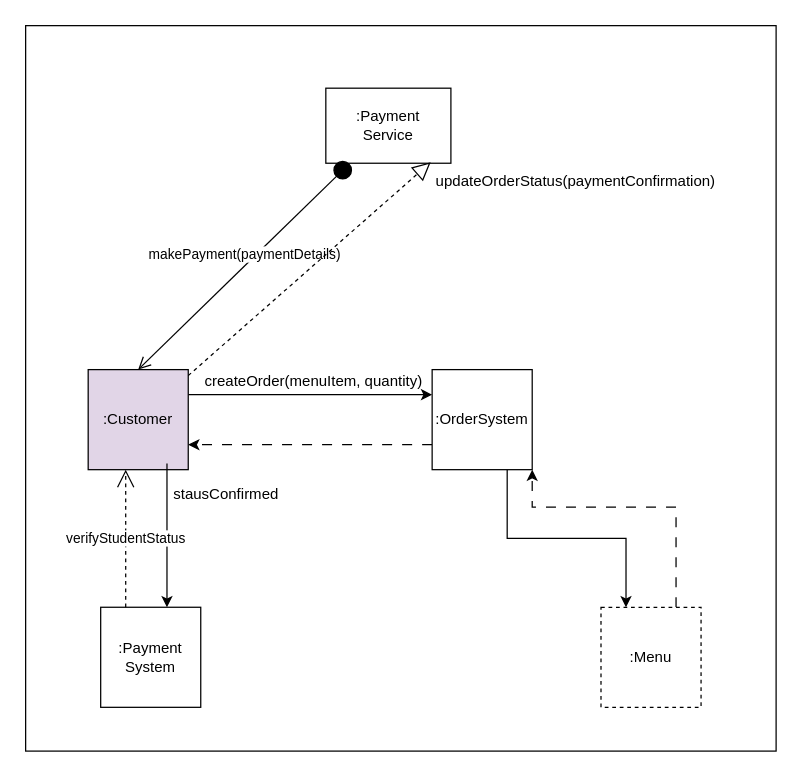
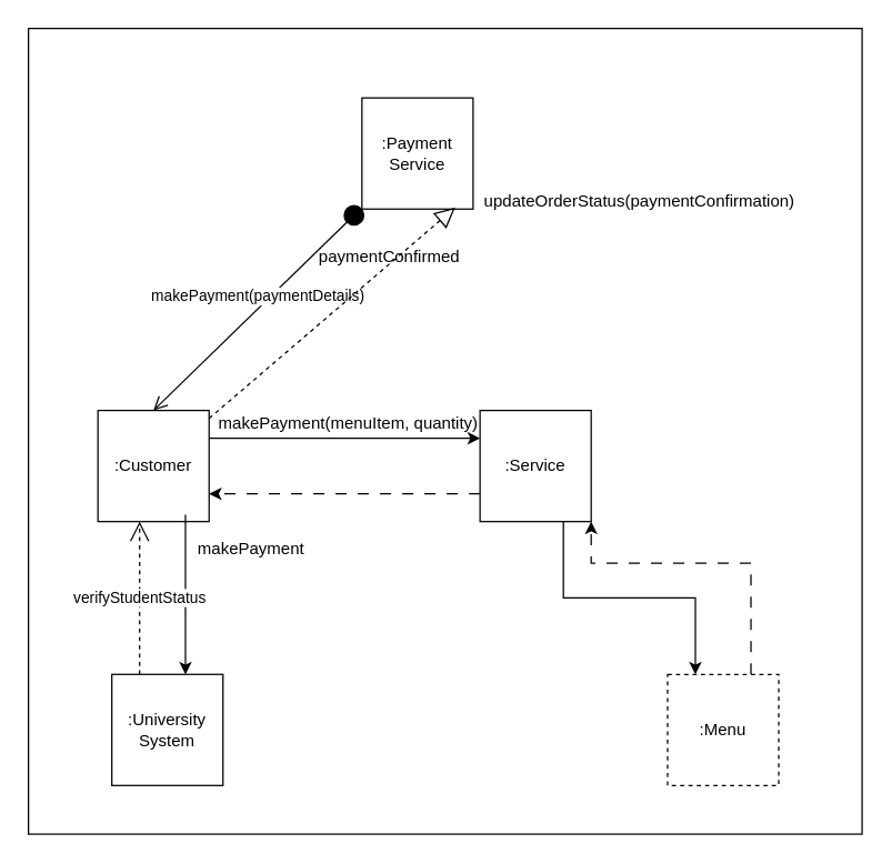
  <mxCell id="0" />
  <mxCell id="1" parent="0" />
  <mxCell id="2" value="" style="rounded=0;whiteSpace=wrap;html=1;" vertex="1" parent="1"><mxGeometry x="20" y="20" width="600" height="580" as="geometry" /></mxCell>
  <mxCell id="3" style="edgeStyle=orthogonalEdgeStyle;rounded=0;orthogonalLoop=1;jettySize=auto;html=1;exitX=1;exitY=0.25;exitDx=0;exitDy=0;entryX=0;entryY=0.25;entryDx=0;entryDy=0;" edge="1" parent="1" source="4" target="8"><mxGeometry relative="1" as="geometry" /></mxCell>
- <mxCell id="4" value=":Customer" style="whiteSpace=wrap;html=1;aspect=fixed;fillColor=#e1d5e7;" vertex="1" parent="1"><mxGeometry x="70" y="295" width="80" height="80" as="geometry" /></mxCell>
+ <mxCell id="4" value=":Customer" style="whiteSpace=wrap;html=1;aspect=fixed;" vertex="1" parent="1"><mxGeometry x="70" y="295" width="80" height="80" as="geometry" /></mxCell>
  <mxCell id="5" style="edgeStyle=orthogonalEdgeStyle;rounded=0;orthogonalLoop=1;jettySize=auto;html=1;entryX=0.75;entryY=0;entryDx=0;entryDy=0;" edge="1" parent="1"><mxGeometry relative="1" as="geometry"><mxPoint x="133" y="370" as="sourcePoint" /><mxPoint x="133" y="485" as="targetPoint" /></mxGeometry></mxCell>
  <mxCell id="6" style="edgeStyle=orthogonalEdgeStyle;rounded=0;orthogonalLoop=1;jettySize=auto;html=1;exitX=0.75;exitY=1;exitDx=0;exitDy=0;entryX=0.25;entryY=0;entryDx=0;entryDy=0;" edge="1" parent="1" source="8" target="12"><mxGeometry relative="1" as="geometry" /></mxCell>
  <mxCell id="7" style="edgeStyle=orthogonalEdgeStyle;rounded=0;orthogonalLoop=1;jettySize=auto;html=1;exitX=0;exitY=0.75;exitDx=0;exitDy=0;entryX=1;entryY=0.75;entryDx=0;entryDy=0;dashed=1;dashPattern=8 8;" edge="1" parent="1" source="8" target="4"><mxGeometry relative="1" as="geometry" /></mxCell>
- <mxCell id="8" value=":OrderSystem" style="whiteSpace=wrap;html=1;aspect=fixed;" vertex="1" parent="1"><mxGeometry x="345" y="295" width="80" height="80" as="geometry" /></mxCell>
- <mxCell id="9" value=":Payment&lt;br&gt;System" style="whiteSpace=wrap;html=1;aspect=fixed;" vertex="1" parent="1"><mxGeometry x="80" y="485" width="80" height="80" as="geometry" /></mxCell>
- <mxCell id="10" value=":Payment&lt;br&gt;Service" style="whiteSpace=wrap;html=1;aspect=fixed;" vertex="1" parent="1"><mxGeometry x="260" y="70" width="100" height="60" as="geometry" /></mxCell>
+ <mxCell id="8" value=":Service" style="whiteSpace=wrap;html=1;aspect=fixed;" vertex="1" parent="1"><mxGeometry x="345" y="295" width="80" height="80" as="geometry" /></mxCell>
+ <mxCell id="9" value=":University&lt;br&gt;System" style="whiteSpace=wrap;html=1;aspect=fixed;" vertex="1" parent="1"><mxGeometry x="80" y="485" width="80" height="80" as="geometry" /></mxCell>
+ <mxCell id="10" value=":Payment&lt;br&gt;Service" style="whiteSpace=wrap;html=1;aspect=fixed;" vertex="1" parent="1"><mxGeometry x="260" y="70" width="80" height="80" as="geometry" /></mxCell>
  <mxCell id="11" style="edgeStyle=orthogonalEdgeStyle;rounded=0;orthogonalLoop=1;jettySize=auto;html=1;exitX=0.75;exitY=0;exitDx=0;exitDy=0;entryX=1;entryY=1;entryDx=0;entryDy=0;dashed=1;dashPattern=8 8;" edge="1" parent="1" source="12" target="8"><mxGeometry relative="1" as="geometry"><Array as="points"><mxPoint x="540" y="405" /><mxPoint x="425" y="405" /></Array></mxGeometry></mxCell>
  <mxCell id="12" value=":Menu" style="whiteSpace=wrap;html=1;aspect=fixed;dashed=1;" vertex="1" parent="1"><mxGeometry x="480" y="485" width="80" height="80" as="geometry" /></mxCell>
- <mxCell id="13" value="createOrder(menuItem, quantity)" style="text;html=1;align=center;verticalAlign=middle;resizable=0;points=[];autosize=1;strokeColor=none;fillColor=none;" vertex="1" parent="1"><mxGeometry x="150" y="290" width="200" height="30" as="geometry" /></mxCell>
- <mxCell id="14" value="stausConfirmed" style="text;html=1;align=center;verticalAlign=middle;resizable=0;points=[];autosize=1;strokeColor=none;fillColor=none;" vertex="1" parent="1"><mxGeometry x="125" y="380" width="110" height="30" as="geometry" /></mxCell>
+ <mxCell id="13" value="makePayment(menuItem, quantity)" style="text;html=1;align=center;verticalAlign=middle;resizable=0;points=[];autosize=1;strokeColor=none;fillColor=none;" vertex="1" parent="1"><mxGeometry x="150" y="290" width="200" height="30" as="geometry" /></mxCell>
+ <mxCell id="14" value="makePayment" style="text;html=1;align=center;verticalAlign=middle;resizable=0;points=[];autosize=1;strokeColor=none;fillColor=none;" vertex="1" parent="1"><mxGeometry x="125" y="380" width="110" height="30" as="geometry" /></mxCell>
  <mxCell id="15" value="verifyStudentStatus" style="endArrow=open;endSize=12;dashed=1;html=1;rounded=0;entryX=0.75;entryY=1;entryDx=0;entryDy=0;" edge="1" parent="1"><mxGeometry width="160" relative="1" as="geometry"><mxPoint x="100" y="485" as="sourcePoint" /><mxPoint x="100" y="375" as="targetPoint" /></mxGeometry></mxCell>
  <mxCell id="16" value="makePayment(paymentDetails)" style="html=1;verticalAlign=bottom;startArrow=circle;startFill=1;endArrow=open;startSize=6;endSize=8;curved=0;rounded=0;entryX=0.5;entryY=0;entryDx=0;entryDy=0;" edge="1" parent="1" source="10" target="4"><mxGeometry width="80" relative="1" as="geometry"><mxPoint x="320" y="190" as="sourcePoint" /><mxPoint x="400" y="190" as="targetPoint" /></mxGeometry></mxCell>
  <mxCell id="17" value="" style="endArrow=block;dashed=1;endFill=0;endSize=12;html=1;rounded=0;entryX=0.838;entryY=0.988;entryDx=0;entryDy=0;entryPerimeter=0;" edge="1" parent="1" source="4" target="10"><mxGeometry width="160" relative="1" as="geometry"><mxPoint x="200" y="260" as="sourcePoint" /><mxPoint x="360" y="260" as="targetPoint" /></mxGeometry></mxCell>
+ <mxCell id="18" value="paymentConfirmed" style="text;html=1;strokeColor=none;fillColor=none;align=center;verticalAlign=middle;whiteSpace=wrap;rounded=0;" vertex="1" parent="1"><mxGeometry x="250" y="170" width="60" height="30" as="geometry" /></mxCell>
  <mxCell id="19" value="updateOrderStatus(paymentConfirmation)" style="text;html=1;strokeColor=none;fillColor=none;align=center;verticalAlign=middle;whiteSpace=wrap;rounded=0;" vertex="1" parent="1"><mxGeometry x="430" y="130" width="60" height="30" as="geometry" /></mxCell>
